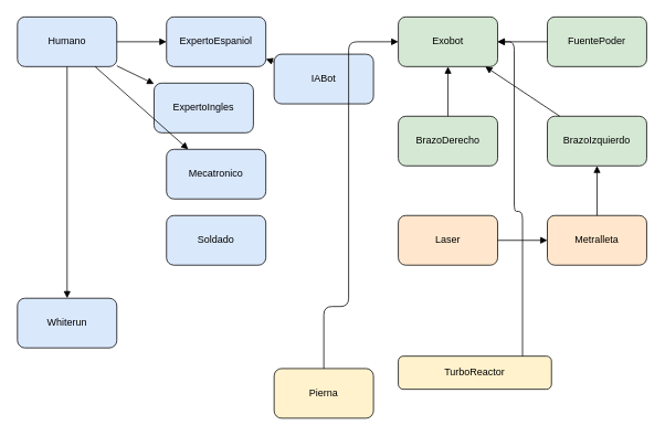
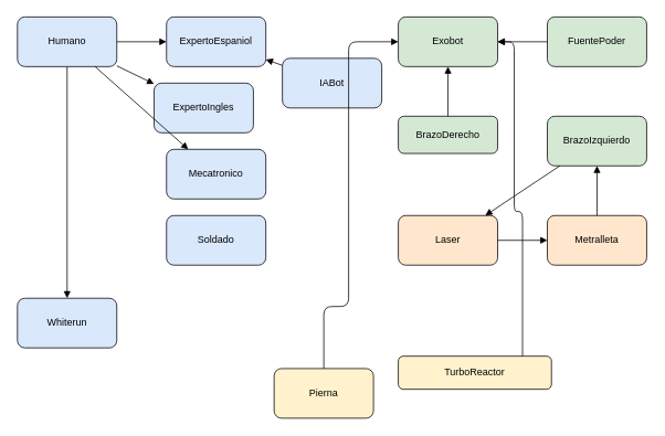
  <mxCell id="0" />
  <mxCell id="1" parent="0" />
  <mxCell id="2" value="Humano" style="shape=rectangle;whiteSpace=wrap;rounded=1;fillColor=#dae8fc;" vertex="1" parent="1"><mxGeometry x="20" y="20" width="120" height="60" as="geometry" /></mxCell>
  <mxCell id="3" value="ExpertoEspaniol" style="shape=rectangle;whiteSpace=wrap;rounded=1;fillColor=#dae8fc;" vertex="1" parent="1"><mxGeometry x="200" y="20" width="120" height="60" as="geometry" /></mxCell>
  <mxCell id="4" value="ExpertoIngles" style="shape=rectangle;whiteSpace=wrap;rounded=1;fillColor=#dae8fc;" vertex="1" parent="1"><mxGeometry x="185" y="100" width="120" height="60" as="geometry" /></mxCell>
  <mxCell id="5" value="Mecatronico" style="shape=rectangle;whiteSpace=wrap;rounded=1;fillColor=#dae8fc;" vertex="1" parent="1"><mxGeometry x="200" y="180" width="120" height="60" as="geometry" /></mxCell>
  <mxCell id="6" value="Soldado" style="shape=rectangle;whiteSpace=wrap;rounded=1;fillColor=#dae8fc;" vertex="1" parent="1"><mxGeometry x="200" y="260" width="120" height="60" as="geometry" /></mxCell>
- <mxCell id="7" value="IABot" style="shape=rectangle;whiteSpace=wrap;rounded=1;fillColor=#dae8fc;" vertex="1" parent="1"><mxGeometry x="330" y="65" width="120" height="60" as="geometry" /></mxCell>
+ <mxCell id="7" value="IABot" style="shape=rectangle;whiteSpace=wrap;rounded=1;fillColor=#dae8fc;" vertex="1" parent="1"><mxGeometry x="340" y="70" width="120" height="60" as="geometry" /></mxCell>
  <mxCell id="8" value="Whiterun" style="shape=rectangle;whiteSpace=wrap;rounded=1;fillColor=#dae8fc;" vertex="1" parent="1"><mxGeometry x="20" y="360" width="120" height="60" as="geometry" /></mxCell>
  <mxCell id="9" value="Exobot" style="shape=rectangle;whiteSpace=wrap;rounded=1;fillColor=#d5e8d4;" vertex="1" parent="1"><mxGeometry x="480" y="20" width="120" height="60" as="geometry" /></mxCell>
  <mxCell id="10" value="FuentePoder" style="shape=rectangle;whiteSpace=wrap;rounded=1;fillColor=#d5e8d4;" vertex="1" parent="1"><mxGeometry x="660" y="20" width="120" height="60" as="geometry" /></mxCell>
- <mxCell id="11" value="BrazoDerecho" style="shape=rectangle;whiteSpace=wrap;rounded=1;fillColor=#d5e8d4;" vertex="1" parent="1"><mxGeometry x="480" y="140" width="120" height="60" as="geometry" /></mxCell>
+ <mxCell id="11" value="BrazoDerecho" style="shape=rectangle;whiteSpace=wrap;rounded=1;fillColor=#d5e8d4;" vertex="1" parent="1"><mxGeometry x="480" y="140" width="120" height="45" as="geometry" /></mxCell>
  <mxCell id="12" value="BrazoIzquierdo" style="shape=rectangle;whiteSpace=wrap;rounded=1;fillColor=#d5e8d4;" vertex="1" parent="1"><mxGeometry x="660" y="140" width="120" height="60" as="geometry" /></mxCell>
  <mxCell id="13" value="Laser" style="shape=rectangle;whiteSpace=wrap;rounded=1;fillColor=#ffe6cc;" vertex="1" parent="1"><mxGeometry x="480" y="260" width="120" height="60" as="geometry" /></mxCell>
  <mxCell id="14" value="Metralleta" style="shape=rectangle;whiteSpace=wrap;rounded=1;fillColor=#ffe6cc;" vertex="1" parent="1"><mxGeometry x="660" y="260" width="120" height="60" as="geometry" /></mxCell>
  <mxCell id="15" value="Pierna" style="shape=rectangle;whiteSpace=wrap;rounded=1;fillColor=#fff2cc;" vertex="1" parent="1"><mxGeometry x="330" y="445" width="120" height="60" as="geometry" /></mxCell>
  <mxCell id="16" value="TurboReactor" style="shape=rectangle;whiteSpace=wrap;rounded=1;fillColor=#fff2cc;" vertex="1" parent="1"><mxGeometry x="480" y="430" width="185" height="40" as="geometry" /></mxCell>
  <mxCell id="17" style="endArrow=block;" edge="1" parent="1" source="2" target="3"><mxGeometry relative="1" as="geometry" /></mxCell>
  <mxCell id="18" style="endArrow=block;" edge="1" parent="1" source="2" target="4"><mxGeometry relative="1" as="geometry" /></mxCell>
  <mxCell id="19" style="endArrow=block;" edge="1" parent="1" source="2" target="5"><mxGeometry relative="1" as="geometry" /></mxCell>
  <mxCell id="20" style="endArrow=block;" edge="1" parent="1" source="2" target="8"><mxGeometry relative="1" as="geometry" /></mxCell>
  <mxCell id="21" style="endArrow=block;" edge="1" parent="1" source="7" target="3"><mxGeometry relative="1" as="geometry" /></mxCell>
  <mxCell id="22" style="endArrow=block;" edge="1" parent="1" source="10" target="9"><mxGeometry relative="1" as="geometry" /></mxCell>
  <mxCell id="23" style="endArrow=block;" edge="1" parent="1" source="11" target="9"><mxGeometry relative="1" as="geometry" /></mxCell>
- <mxCell id="24" style="endArrow=block;" edge="1" parent="1" source="12" target="9"><mxGeometry relative="1" as="geometry" /></mxCell>
+ <mxCell id="24" style="endArrow=block;" edge="1" parent="1" source="12" target="13"><mxGeometry relative="1" as="geometry" /></mxCell>
  <mxCell id="25" style="endArrow=block;" edge="1" parent="1" source="13" target="14"><mxGeometry relative="1" as="geometry" /></mxCell>
  <mxCell id="26" style="endArrow=block;" edge="1" parent="1" source="14" target="12"><mxGeometry relative="1" as="geometry" /></mxCell>
  <mxCell id="27" style="endArrow=block;edgeStyle=orthogonalEdgeStyle;" edge="1" parent="1" source="15" target="9"><mxGeometry relative="1" as="geometry"><Array as="points"><mxPoint x="390" y="370" /><mxPoint x="420" y="370" /><mxPoint x="420" y="50" /></Array></mxGeometry></mxCell>
  <mxCell id="28" style="endArrow=block;edgeStyle=orthogonalEdgeStyle;" edge="1" parent="1" source="16" target="9"><mxGeometry relative="1" as="geometry"><Array as="points"><mxPoint x="630" y="460" /><mxPoint x="630" y="255" /><mxPoint x="620" y="255" /><mxPoint x="620" y="50" /></Array></mxGeometry></mxCell>
